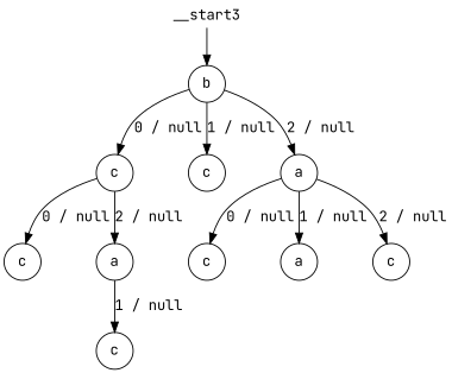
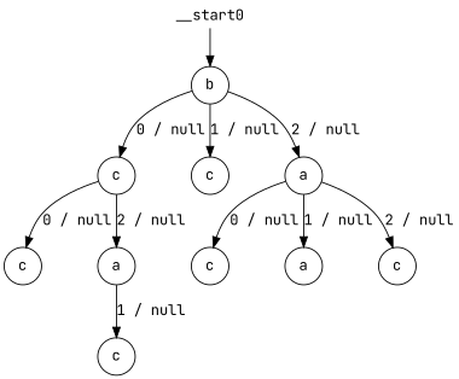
  digraph {
    fontname="JetBrains Mono"
    node [shape=circle fontname="JetBrains Mono"]
    edge [fontname="JetBrains Mono"]
    n1 [label=b]
    n2 [label=c]
    n3 [label=c]
    n4 [label=a]
    n5 [label=c]
    n6 [label=a]
    n7 [label=c]
    n8 [label=a]
    n9 [label=c]
    n10 [label=c]
-   __start0 [height=0 shape=none width=0 label=__start3]
+   __start0 [height=0 shape=none width=0]
    n1 -> n2 [label="0 / null"]
    n1 -> n3 [label="1 / null"]
    n1 -> n4 [label="2 / null"]
    n2 -> n5 [label="0 / null"]
    n2 -> n6 [label="2 / null"]
    n4 -> n7 [label="0 / null"]
    n4 -> n8 [label="1 / null"]
    n4 -> n9 [label="2 / null"]
    n6 -> n10 [label="1 / null"]
    __start0 -> n1
  }
